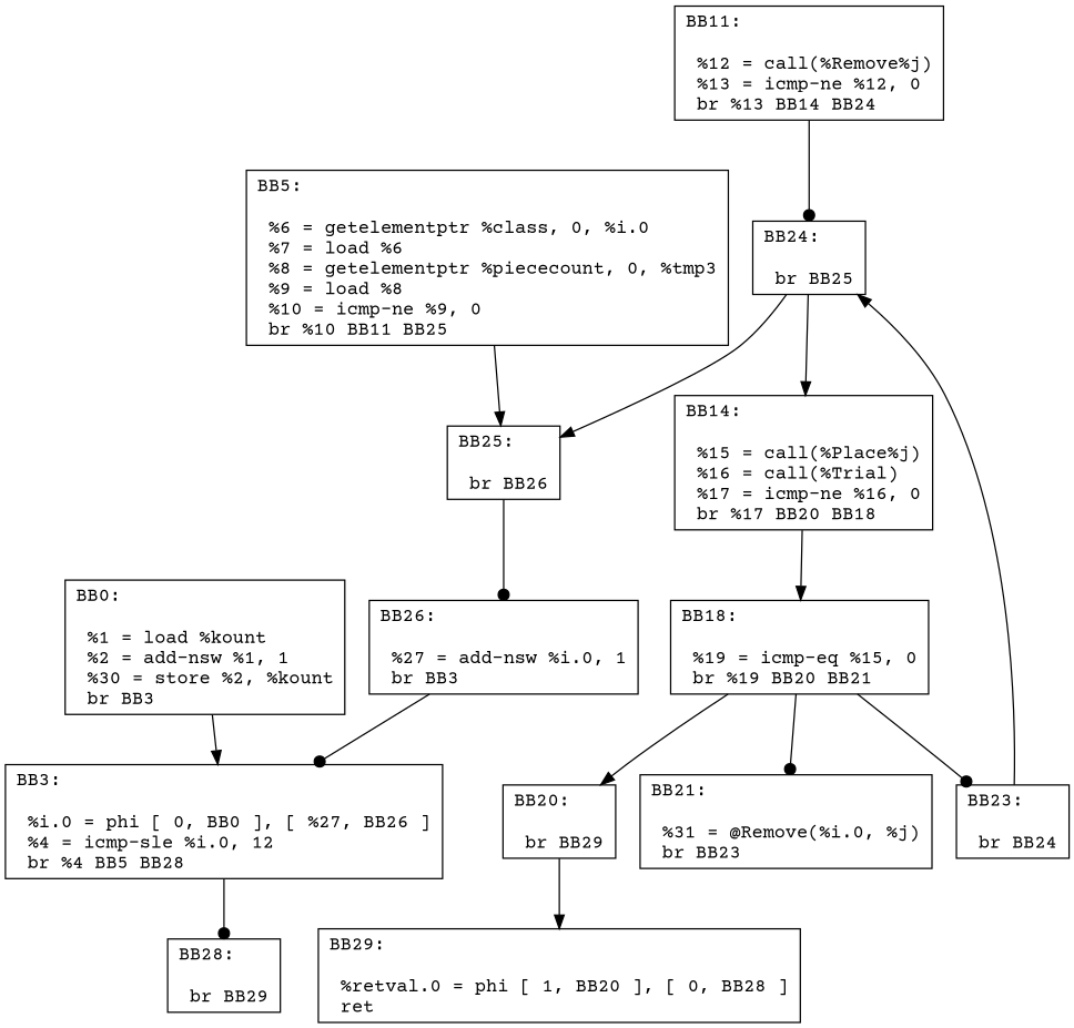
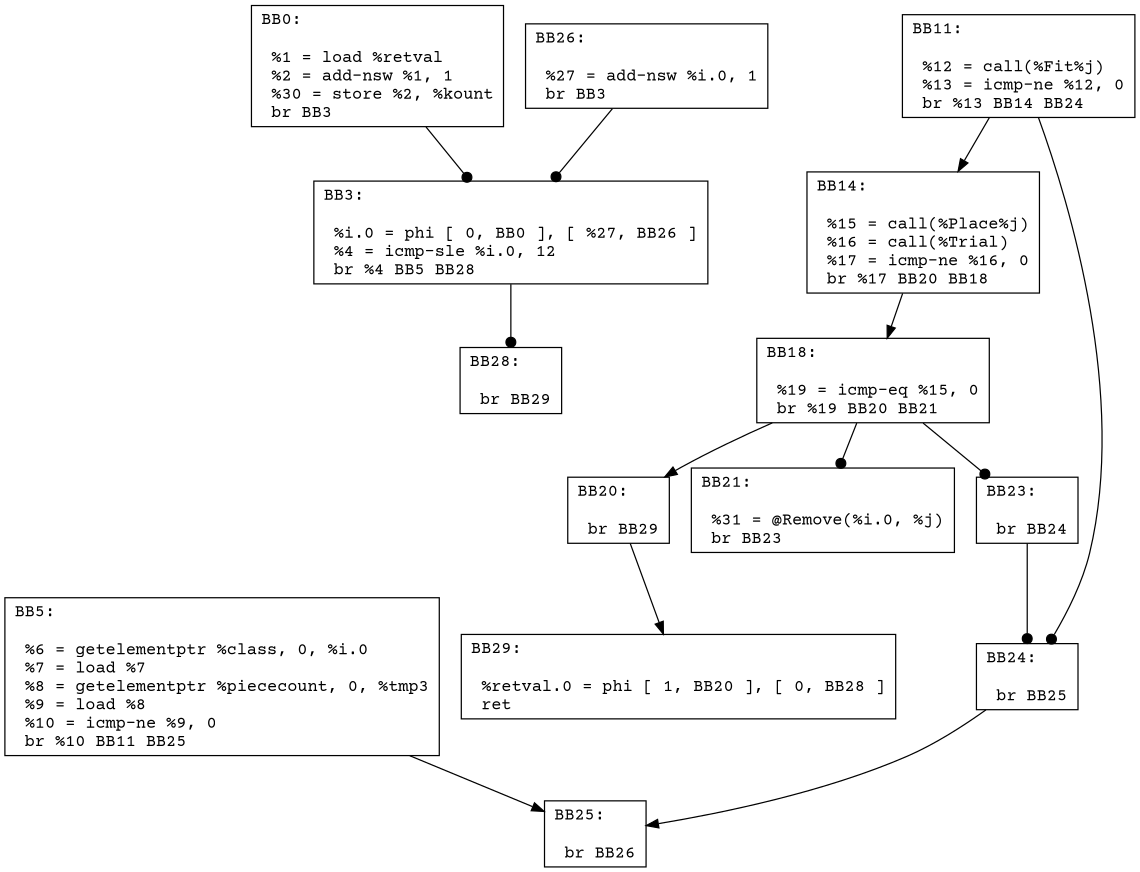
  digraph {
    fontname="Courier Prime"
    node [fontname="Courier Prime" shape=record]
    edge [arrowhead=dot fontname="Courier Prime"]
-   n1 [label="{BB0:\l\l  %1 = load %kount\l %2 = add-nsw %1,  1\l %30 = store %2,  %kount\l br  BB3\l}"]
+   n1 [label="{BB0:\l\l  %1 = load %retval\l %2 = add-nsw %1,  1\l %30 = store %2,  %kount\l br  BB3\l}"]
    n2 [label="{BB3:\l\l  %i.0 = phi [ 0, BB0 ], [  %27, BB26 ]\l %4 = icmp-sle %i.0,  12\l br %4 BB5 BB28\l}"]
    n3 [label="{BB28:\l\l  br  BB29\l}"]
-   n4 [label="{BB5:\l\l  %6 = getelementptr %class,  0,  %i.0\l %7 = load %6\l %8 = getelementptr %piececount,  0,  %tmp3\l %9 = load %8\l %10 = icmp-ne %9,  0\l br %10 BB11 BB25\l}"]
+   n4 [label="{BB5:\l\l  %6 = getelementptr %class,  0,  %i.0\l %7 = load %7\l %8 = getelementptr %piececount,  0,  %tmp3\l %9 = load %8\l %10 = icmp-ne %9,  0\l br %10 BB11 BB25\l}"]
    n5 [label="{BB25:\l\l  br  BB26\l}"]
-   n6 [label="{BB11:\l\l  %12 = call(%Remove%j)\l %13 = icmp-ne %12,  0\l br %13 BB14 BB24\l}"]
+   n6 [label="{BB11:\l\l  %12 = call(%Fit%j)\l %13 = icmp-ne %12,  0\l br %13 BB14 BB24\l}"]
    n7 [label="{BB14:\l\l  %15 = call(%Place%j)\l %16 = call(%Trial)\l %17 = icmp-ne %16,  0\l br %17 BB20 BB18\l}"]
    n8 [label="{BB24:\l\l  br  BB25\l}"]
    n9 [label="{BB26:\l\l  %27 = add-nsw %i.0,  1\l br  BB3\l}"]
    n10 [label="{BB29:\l\l  %retval.0 = phi [ 1, BB20 ], [ 0, BB28 ]\l ret \l}"]
    n11 [label="{BB18:\l\l  %19 = icmp-eq %15,  0\l br %19 BB20 BB21\l}"]
    n12 [label="{BB20:\l\l  br  BB29\l}"]
    n13 [label="{BB21:\l\l  %31 = @Remove(%i.0, %j)\l br  BB23\l}"]
    n14 [label="{BB23:\l\l  br  BB24\l}"]
-   n1 -> n2 [arrowhead=normal]
+   n1 -> n2
    n2 -> n3
    n4 -> n5 [arrowhead=normal]
-   n5 -> n9
-   n8 -> n7 [arrowhead=normal]
+   n6 -> n7 [arrowhead=normal]
    n6 -> n8
    n7 -> n11 [arrowhead=normal]
    n8 -> n5 [arrowhead=normal]
    n9 -> n2
    n11 -> n12 [arrowhead=normal]
    n11 -> n13
    n11 -> n14
    n12 -> n10 [arrowhead=normal]
-   n14 -> n8 [arrowhead=normal]
+   n14 -> n8
  }
